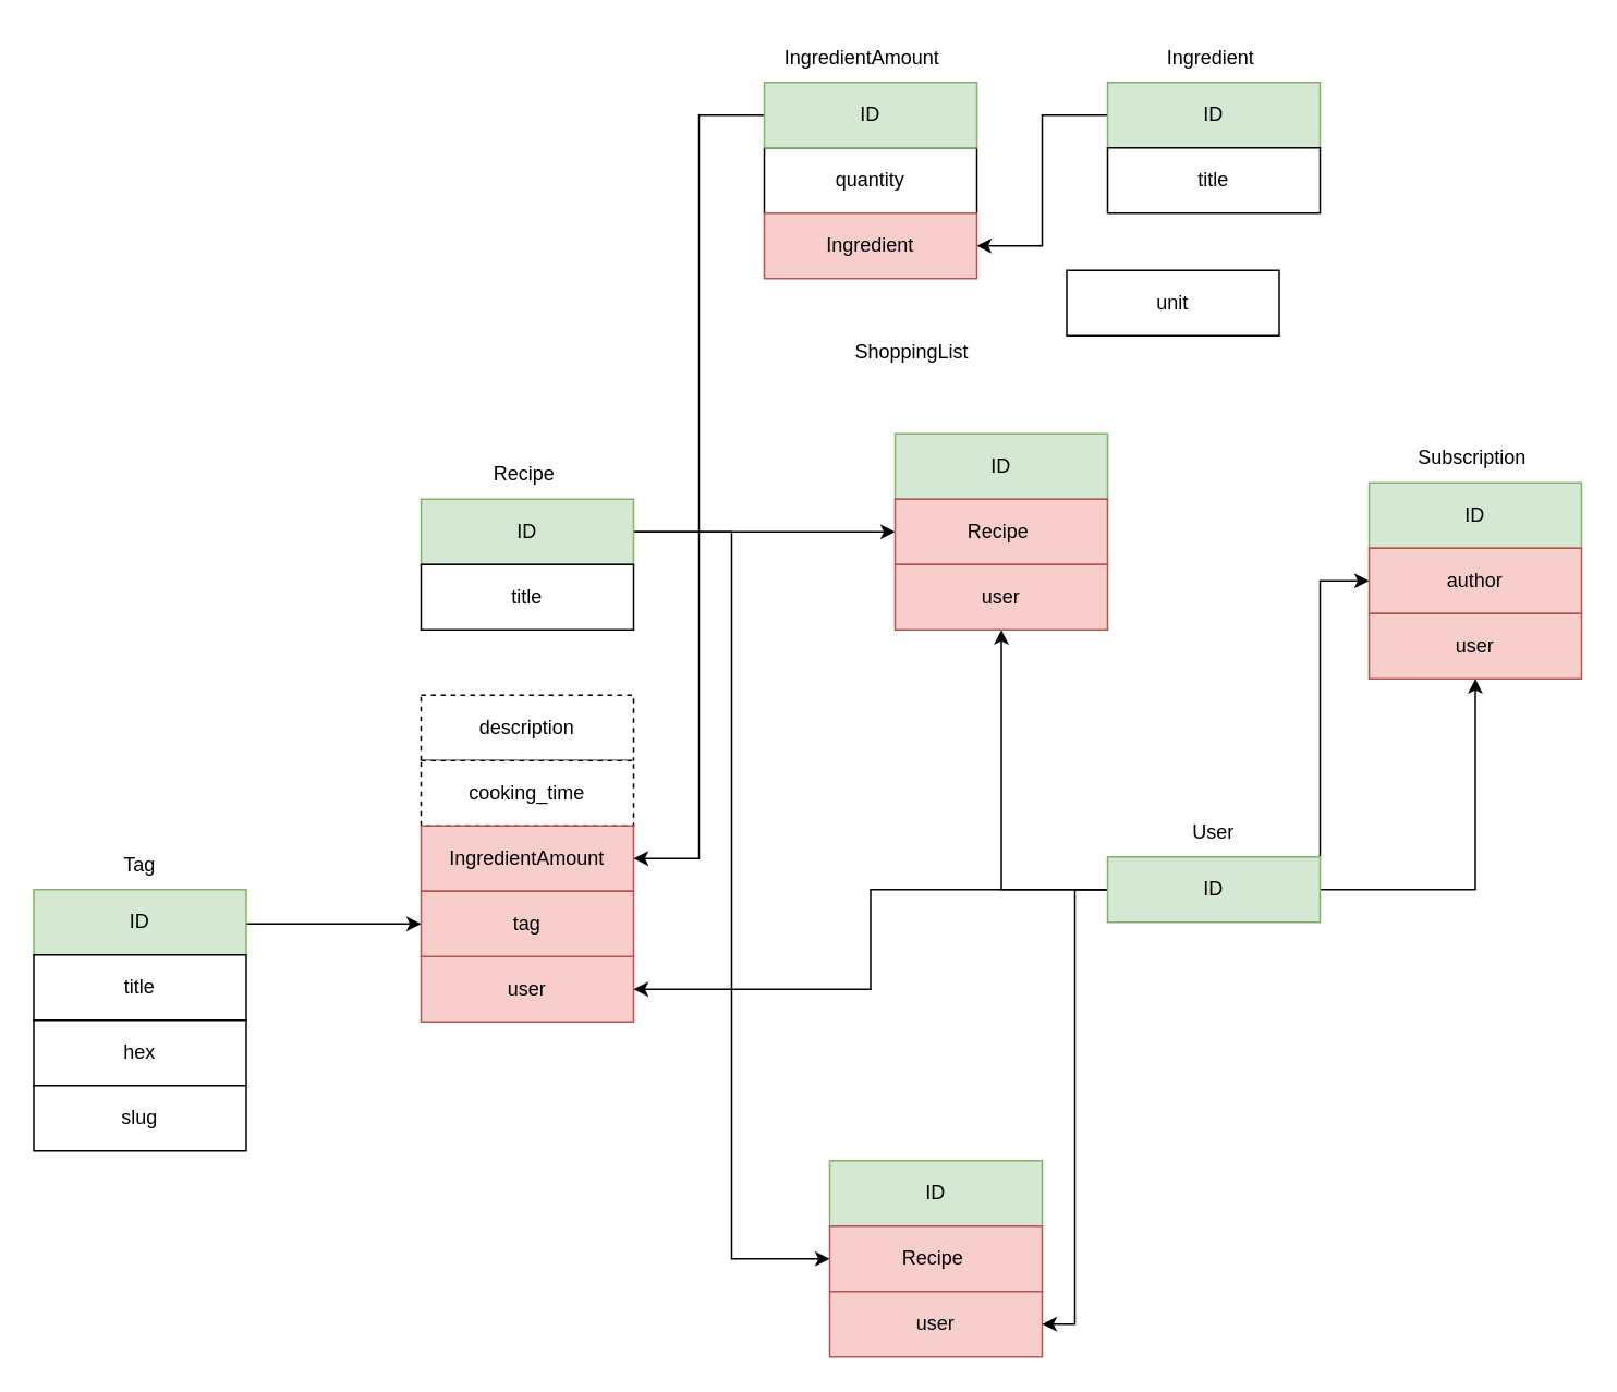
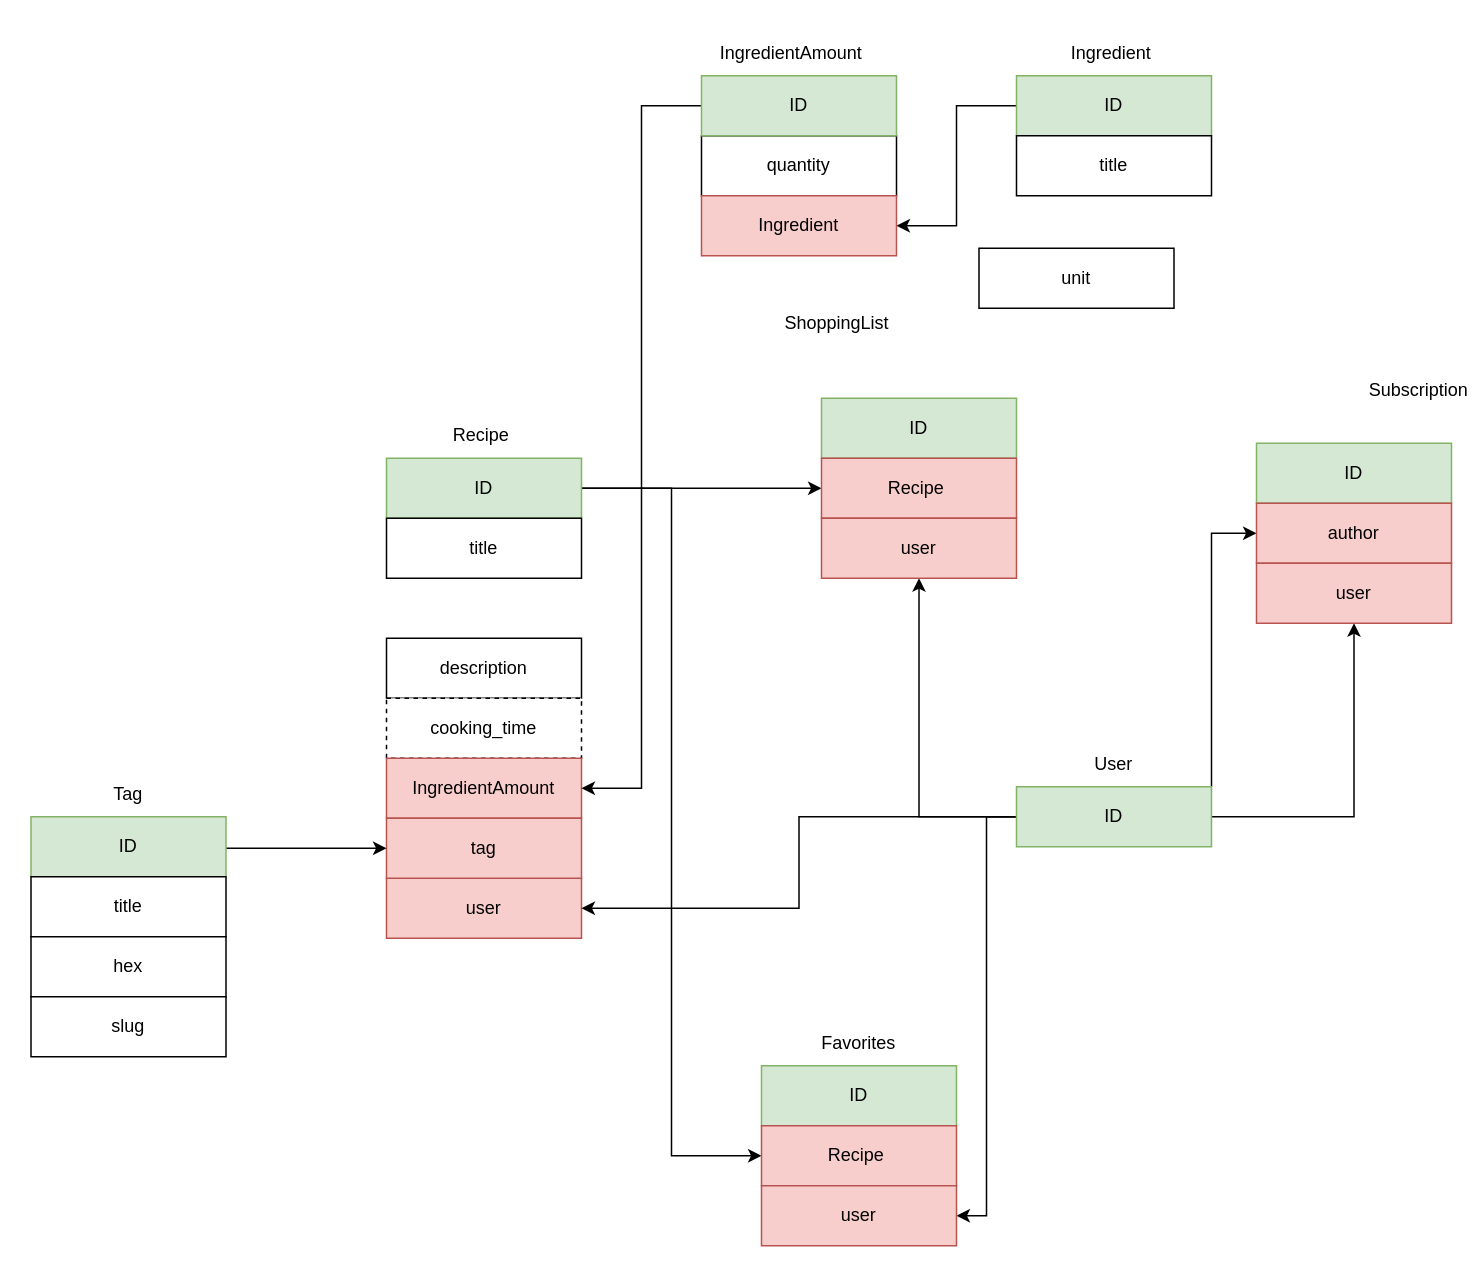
  <mxCell id="0" />
  <mxCell id="1" parent="0" />
  <mxCell id="2" style="edgeStyle=orthogonalEdgeStyle;rounded=0;orthogonalLoop=1;jettySize=auto;html=1;entryX=0;entryY=0.5;entryDx=0;entryDy=0;" edge="1" parent="1" source="4" target="37"><mxGeometry relative="1" as="geometry" /></mxCell>
  <mxCell id="3" style="edgeStyle=orthogonalEdgeStyle;rounded=0;orthogonalLoop=1;jettySize=auto;html=1;entryX=0;entryY=0.5;entryDx=0;entryDy=0;" edge="1" parent="1" source="4" target="41"><mxGeometry relative="1" as="geometry" /></mxCell>
  <mxCell id="4" value="ID" style="rounded=0;whiteSpace=wrap;html=1;fillColor=#d5e8d4;strokeColor=#82b366;" parent="1" vertex="1"><mxGeometry x="257" y="305" width="130" height="40" as="geometry" /></mxCell>
  <mxCell id="5" value="Recipe&amp;nbsp;" style="text;html=1;strokeColor=none;fillColor=none;align=center;verticalAlign=middle;whiteSpace=wrap;rounded=0;" parent="1" vertex="1"><mxGeometry x="292" y="275" width="60" height="30" as="geometry" /></mxCell>
  <mxCell id="6" value="title" style="rounded=0;whiteSpace=wrap;html=1;" parent="1" vertex="1"><mxGeometry x="257" y="345" width="130" height="40" as="geometry" /></mxCell>
- <mxCell id="7" value="description" style="rounded=0;whiteSpace=wrap;html=1;dashed=1;" parent="1" vertex="1"><mxGeometry x="257" y="425" width="130" height="40" as="geometry" /></mxCell>
+ <mxCell id="7" value="description" style="rounded=0;whiteSpace=wrap;html=1;" parent="1" vertex="1"><mxGeometry x="257" y="425" width="130" height="40" as="geometry" /></mxCell>
  <mxCell id="8" value="cooking_time" style="rounded=0;whiteSpace=wrap;html=1;dashed=1;" parent="1" vertex="1"><mxGeometry x="257" y="465" width="130" height="40" as="geometry" /></mxCell>
  <mxCell id="9" value="user" style="rounded=0;whiteSpace=wrap;html=1;fillColor=#f8cecc;strokeColor=#b85450;" parent="1" vertex="1"><mxGeometry x="257" y="585" width="130" height="40" as="geometry" /></mxCell>
  <mxCell id="10" value="IngredientAmount" style="rounded=0;whiteSpace=wrap;html=1;fillColor=#f8cecc;strokeColor=#b85450;" parent="1" vertex="1"><mxGeometry x="257" y="505" width="130" height="40" as="geometry" /></mxCell>
  <mxCell id="11" value="tag" style="rounded=0;whiteSpace=wrap;html=1;fillColor=#f8cecc;strokeColor=#b85450;" parent="1" vertex="1"><mxGeometry x="257" y="545" width="130" height="40" as="geometry" /></mxCell>
  <mxCell id="12" value="Ingredient&amp;nbsp;" style="text;html=1;strokeColor=none;fillColor=none;align=center;verticalAlign=middle;whiteSpace=wrap;rounded=0;" vertex="1" parent="1"><mxGeometry x="712" y="20" width="60" height="30" as="geometry" /></mxCell>
  <mxCell id="13" style="edgeStyle=orthogonalEdgeStyle;rounded=0;orthogonalLoop=1;jettySize=auto;html=1;entryX=1;entryY=0.5;entryDx=0;entryDy=0;" edge="1" parent="1" source="14" target="27"><mxGeometry relative="1" as="geometry" /></mxCell>
  <mxCell id="14" value="ID" style="rounded=0;whiteSpace=wrap;html=1;fillColor=#d5e8d4;strokeColor=#82b366;" vertex="1" parent="1"><mxGeometry x="677" y="50" width="130" height="40" as="geometry" /></mxCell>
  <mxCell id="15" value="title" style="rounded=0;whiteSpace=wrap;html=1;" vertex="1" parent="1"><mxGeometry x="677" y="90" width="130" height="40" as="geometry" /></mxCell>
  <mxCell id="16" value="quantity" style="rounded=0;whiteSpace=wrap;html=1;" vertex="1" parent="1"><mxGeometry x="467" y="90" width="130" height="40" as="geometry" /></mxCell>
  <mxCell id="17" value="unit" style="rounded=0;whiteSpace=wrap;html=1;" vertex="1" parent="1"><mxGeometry x="652" y="165" width="130" height="40" as="geometry" /></mxCell>
  <mxCell id="18" value="Tag" style="text;html=1;strokeColor=none;fillColor=none;align=center;verticalAlign=middle;whiteSpace=wrap;rounded=0;" vertex="1" parent="1"><mxGeometry x="55" y="514" width="60" height="30" as="geometry" /></mxCell>
  <mxCell id="19" style="edgeStyle=orthogonalEdgeStyle;rounded=0;orthogonalLoop=1;jettySize=auto;html=1;entryX=0;entryY=0.5;entryDx=0;entryDy=0;" edge="1" parent="1" source="20" target="11"><mxGeometry relative="1" as="geometry"><Array as="points"><mxPoint x="257" y="565" /><mxPoint x="257" y="565" /></Array></mxGeometry></mxCell>
  <mxCell id="20" value="ID" style="rounded=0;whiteSpace=wrap;html=1;fillColor=#d5e8d4;strokeColor=#82b366;" vertex="1" parent="1"><mxGeometry x="20" y="544" width="130" height="40" as="geometry" /></mxCell>
  <mxCell id="21" value="title" style="rounded=0;whiteSpace=wrap;html=1;" vertex="1" parent="1"><mxGeometry x="20" y="584" width="130" height="40" as="geometry" /></mxCell>
  <mxCell id="22" value="hex" style="rounded=0;whiteSpace=wrap;html=1;" vertex="1" parent="1"><mxGeometry x="20" y="624" width="130" height="40" as="geometry" /></mxCell>
  <mxCell id="23" value="slug" style="rounded=0;whiteSpace=wrap;html=1;" vertex="1" parent="1"><mxGeometry x="20" y="664" width="130" height="40" as="geometry" /></mxCell>
  <mxCell id="24" value="IngredientAmount" style="text;strokeColor=none;fillColor=none;align=center;verticalAlign=middle;whiteSpace=wrap;rounded=0;" vertex="1" parent="1"><mxGeometry x="467" y="20" width="120" height="30" as="geometry" /></mxCell>
  <mxCell id="25" style="edgeStyle=orthogonalEdgeStyle;rounded=0;orthogonalLoop=1;jettySize=auto;html=1;entryX=1;entryY=0.5;entryDx=0;entryDy=0;" edge="1" parent="1" source="26" target="10"><mxGeometry relative="1" as="geometry"><Array as="points"><mxPoint x="427" y="70" /><mxPoint x="427" y="525" /></Array></mxGeometry></mxCell>
  <mxCell id="26" value="ID" style="rounded=0;whiteSpace=wrap;html=1;fillColor=#d5e8d4;strokeColor=#82b366;" vertex="1" parent="1"><mxGeometry x="467" y="50" width="130" height="40" as="geometry" /></mxCell>
  <mxCell id="27" value="Ingredient" style="rounded=0;whiteSpace=wrap;html=1;fillColor=#f8cecc;strokeColor=#b85450;" vertex="1" parent="1"><mxGeometry x="467" y="130" width="130" height="40" as="geometry" /></mxCell>
  <mxCell id="28" value="User" style="text;html=1;strokeColor=none;fillColor=none;align=center;verticalAlign=middle;whiteSpace=wrap;rounded=0;" vertex="1" parent="1"><mxGeometry x="712" y="494" width="60" height="30" as="geometry" /></mxCell>
  <mxCell id="29" style="edgeStyle=orthogonalEdgeStyle;rounded=0;orthogonalLoop=1;jettySize=auto;html=1;entryX=1;entryY=0.5;entryDx=0;entryDy=0;" edge="1" parent="1" source="34" target="9"><mxGeometry relative="1" as="geometry" /></mxCell>
  <mxCell id="30" style="edgeStyle=orthogonalEdgeStyle;rounded=0;orthogonalLoop=1;jettySize=auto;html=1;entryX=1;entryY=0.5;entryDx=0;entryDy=0;" edge="1" parent="1" source="34" target="38"><mxGeometry relative="1" as="geometry" /></mxCell>
  <mxCell id="31" style="edgeStyle=orthogonalEdgeStyle;rounded=0;orthogonalLoop=1;jettySize=auto;html=1;entryX=0.5;entryY=1;entryDx=0;entryDy=0;" edge="1" parent="1" source="34" target="42"><mxGeometry relative="1" as="geometry"><Array as="points"><mxPoint x="612" y="544" /></Array></mxGeometry></mxCell>
  <mxCell id="32" style="edgeStyle=orthogonalEdgeStyle;rounded=0;orthogonalLoop=1;jettySize=auto;html=1;entryX=0;entryY=0.5;entryDx=0;entryDy=0;" edge="1" parent="1" source="34" target="45"><mxGeometry relative="1" as="geometry"><Array as="points"><mxPoint x="807" y="355" /></Array></mxGeometry></mxCell>
  <mxCell id="33" style="edgeStyle=orthogonalEdgeStyle;rounded=0;orthogonalLoop=1;jettySize=auto;html=1;entryX=0.5;entryY=1;entryDx=0;entryDy=0;" edge="1" parent="1" source="34" target="46"><mxGeometry relative="1" as="geometry" /></mxCell>
  <mxCell id="34" value="ID" style="rounded=0;whiteSpace=wrap;html=1;fillColor=#d5e8d4;strokeColor=#82b366;" vertex="1" parent="1"><mxGeometry x="677" y="524" width="130" height="40" as="geometry" /></mxCell>
+ <mxCell id="35" value="Favorites" style="text;html=1;strokeColor=none;fillColor=none;align=center;verticalAlign=middle;whiteSpace=wrap;rounded=0;" vertex="1" parent="1"><mxGeometry x="542" y="680" width="60" height="30" as="geometry" /></mxCell>
  <mxCell id="36" value="ID" style="rounded=0;whiteSpace=wrap;html=1;fillColor=#d5e8d4;strokeColor=#82b366;" vertex="1" parent="1"><mxGeometry x="507" y="710" width="130" height="40" as="geometry" /></mxCell>
  <mxCell id="37" value="Recipe&amp;nbsp;" style="rounded=0;whiteSpace=wrap;html=1;fillColor=#f8cecc;strokeColor=#b85450;" vertex="1" parent="1"><mxGeometry x="507" y="750" width="130" height="40" as="geometry" /></mxCell>
  <mxCell id="38" value="user" style="rounded=0;whiteSpace=wrap;html=1;fillColor=#f8cecc;strokeColor=#b85450;" vertex="1" parent="1"><mxGeometry x="507" y="790" width="130" height="40" as="geometry" /></mxCell>
  <mxCell id="39" value="ShoppingList" style="text;html=1;strokeColor=none;fillColor=none;align=center;verticalAlign=middle;whiteSpace=wrap;rounded=0;" vertex="1" parent="1"><mxGeometry x="509.5" y="200" width="95" height="30" as="geometry" /></mxCell>
  <mxCell id="40" value="ID" style="rounded=0;whiteSpace=wrap;html=1;fillColor=#d5e8d4;strokeColor=#82b366;" vertex="1" parent="1"><mxGeometry x="547" y="265" width="130" height="40" as="geometry" /></mxCell>
  <mxCell id="41" value="Recipe&amp;nbsp;" style="rounded=0;whiteSpace=wrap;html=1;fillColor=#f8cecc;strokeColor=#b85450;" vertex="1" parent="1"><mxGeometry x="547" y="305" width="130" height="40" as="geometry" /></mxCell>
  <mxCell id="42" value="user" style="rounded=0;whiteSpace=wrap;html=1;fillColor=#f8cecc;strokeColor=#b85450;" vertex="1" parent="1"><mxGeometry x="547" y="345" width="130" height="40" as="geometry" /></mxCell>
- <mxCell id="43" value="Subscription&amp;nbsp;" style="text;html=1;strokeColor=none;fillColor=none;align=center;verticalAlign=middle;whiteSpace=wrap;rounded=0;" vertex="1" parent="1"><mxGeometry x="872" y="265" width="60" height="30" as="geometry" /></mxCell>
+ <mxCell id="43" value="Subscription&amp;nbsp;" style="text;html=1;strokeColor=none;fillColor=none;align=center;verticalAlign=middle;whiteSpace=wrap;rounded=0;" vertex="1" parent="1"><mxGeometry x="917" y="245" width="60" height="30" as="geometry" /></mxCell>
  <mxCell id="44" value="ID" style="rounded=0;whiteSpace=wrap;html=1;fillColor=#d5e8d4;strokeColor=#82b366;" vertex="1" parent="1"><mxGeometry x="837" y="295" width="130" height="40" as="geometry" /></mxCell>
  <mxCell id="45" value="author" style="rounded=0;whiteSpace=wrap;html=1;fillColor=#f8cecc;strokeColor=#b85450;" vertex="1" parent="1"><mxGeometry x="837" y="335" width="130" height="40" as="geometry" /></mxCell>
  <mxCell id="46" value="user" style="rounded=0;whiteSpace=wrap;html=1;fillColor=#f8cecc;strokeColor=#b85450;" vertex="1" parent="1"><mxGeometry x="837" y="375" width="130" height="40" as="geometry" /></mxCell>
